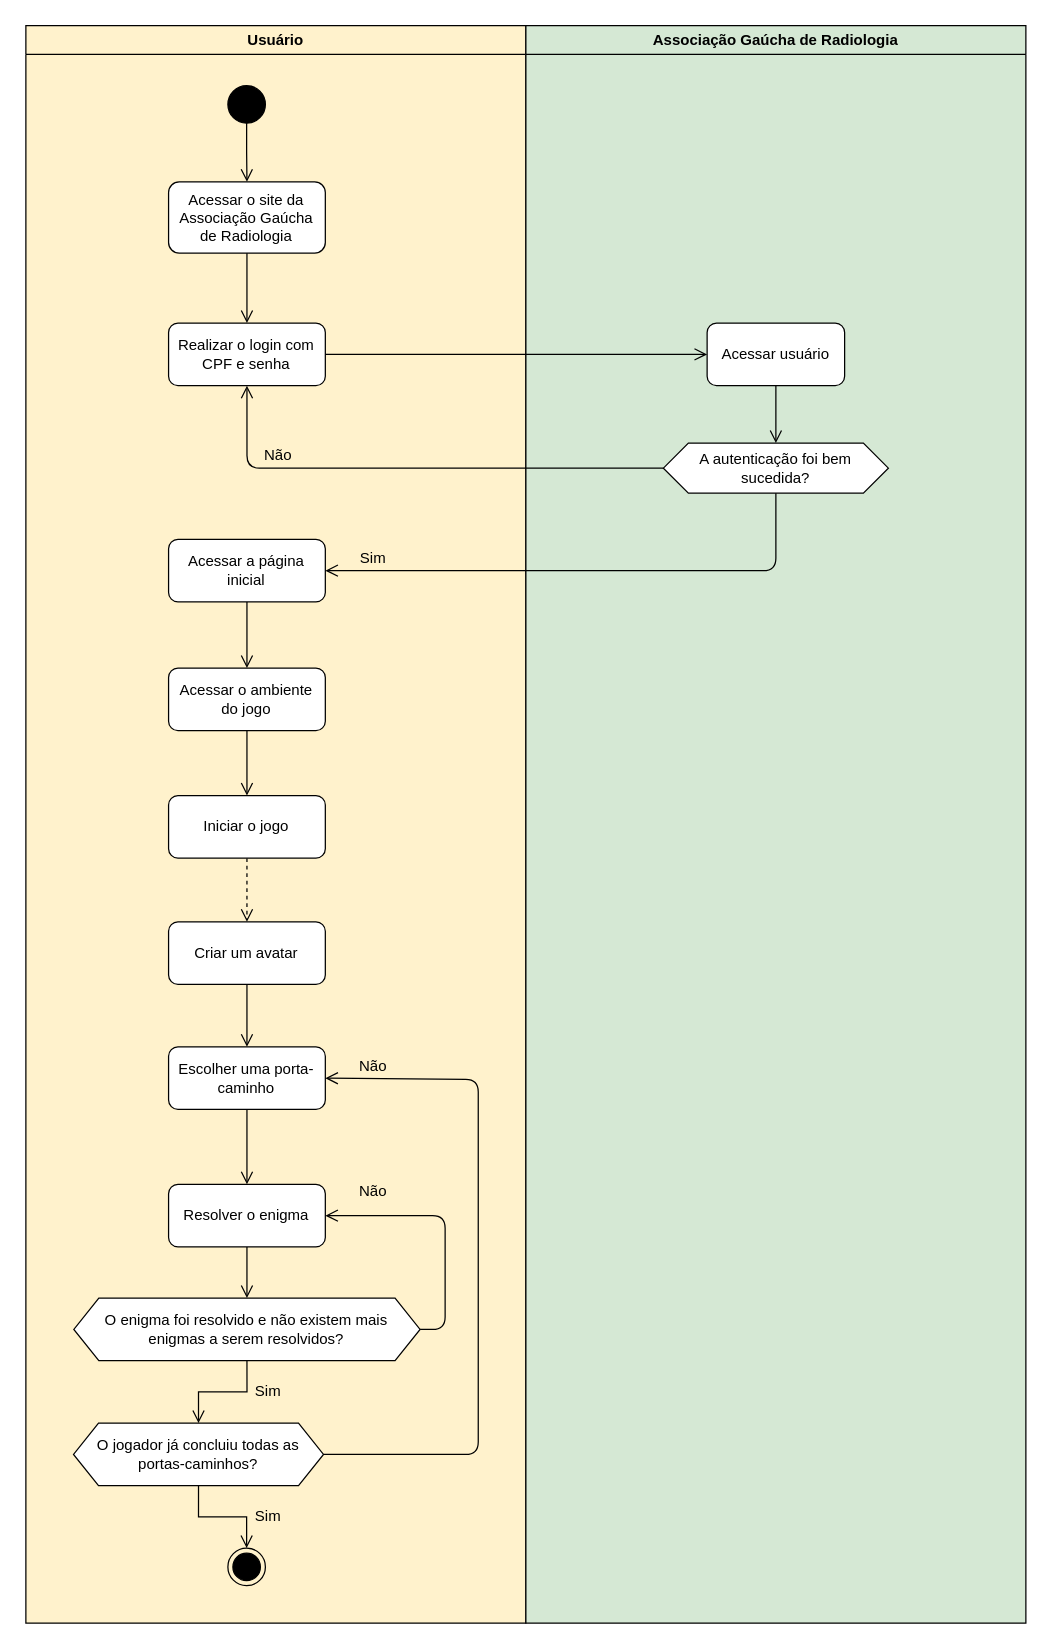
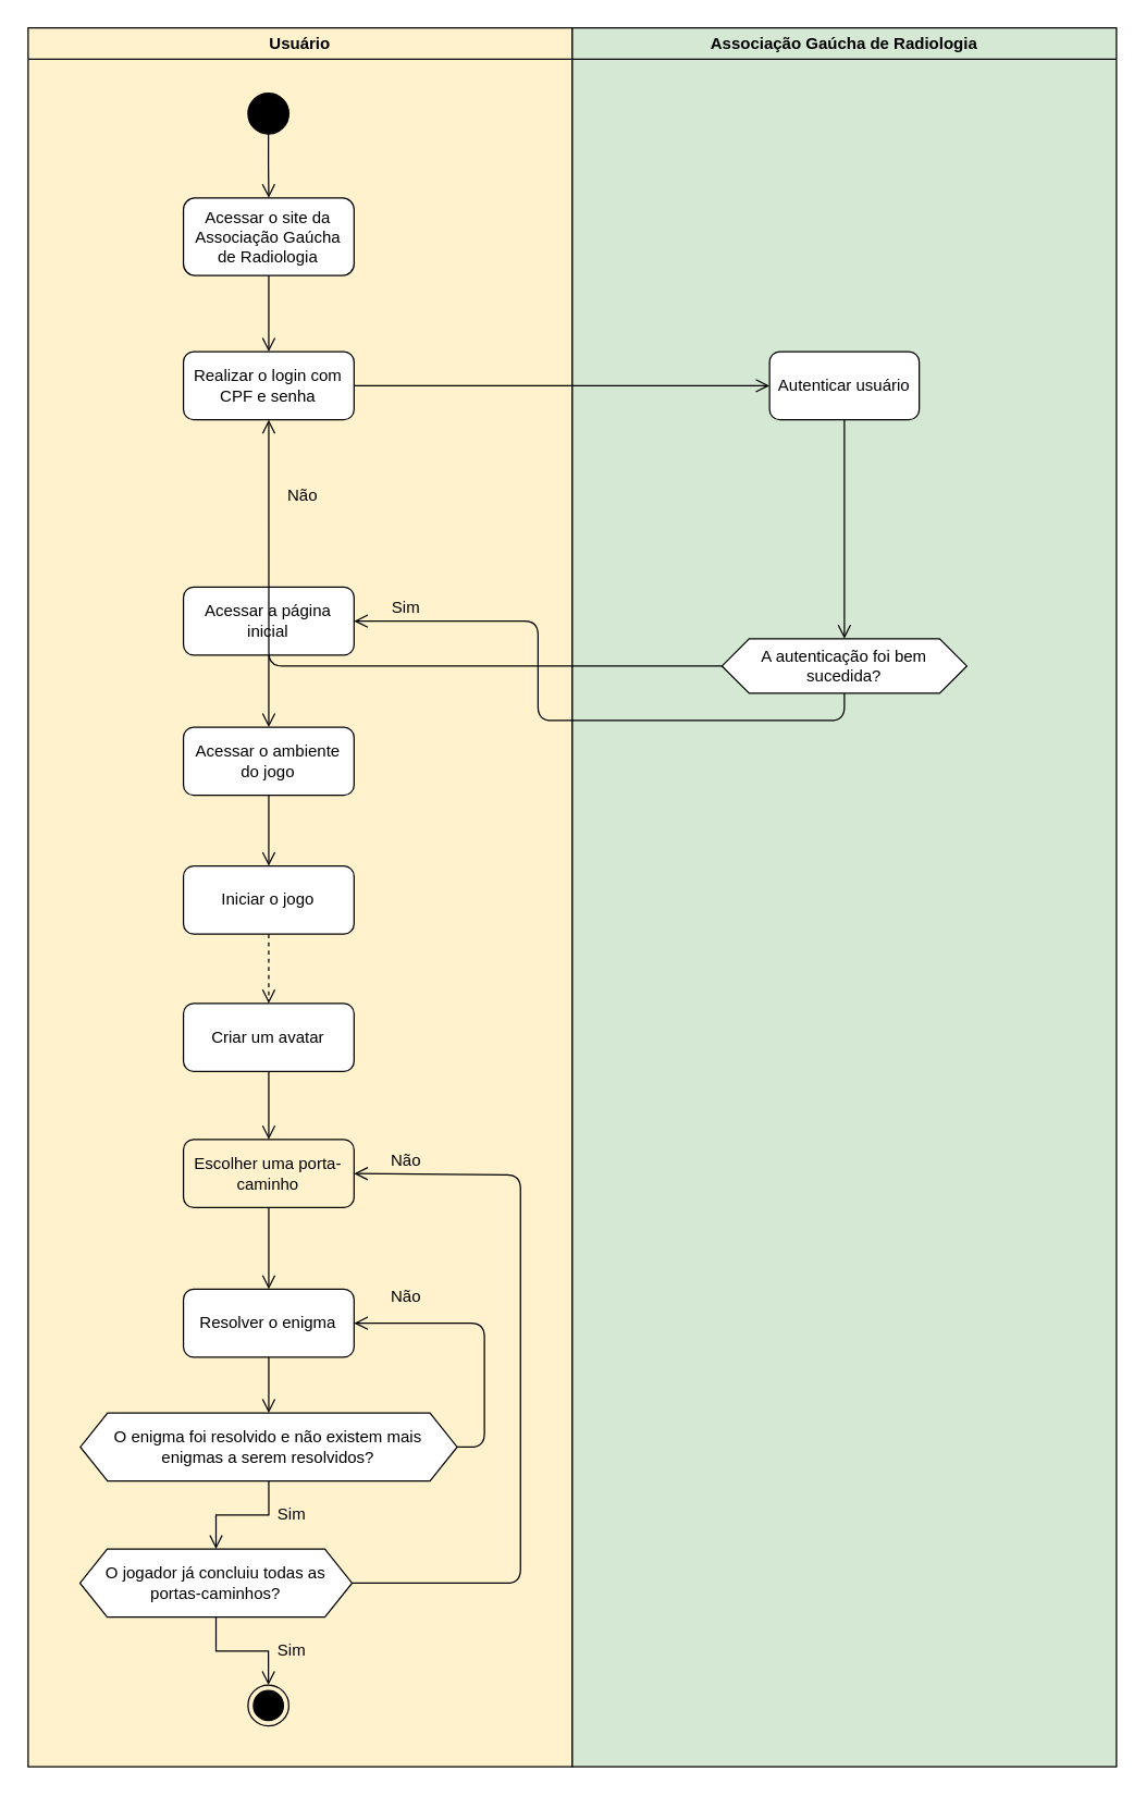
  <mxCell id="0" />
  <mxCell id="1" parent="0" />
  <mxCell id="2" value="Usuário" style="swimlane;whiteSpace=wrap;spacing=5;swimlaneFillColor=#FFF2CC;fillColor=#FFF2CC;" parent="1" vertex="1"><mxGeometry x="20" y="20" width="400" height="1278" as="geometry"><mxRectangle x="164.5" y="128" width="90" height="30" as="alternateBounds" /></mxGeometry></mxCell>
  <mxCell id="3" value="Acessar o site da Associação Gaúcha de Radiologia" style="strokeColor=default;whiteSpace=wrap;rounded=1;" parent="2" vertex="1"><mxGeometry x="114.16" y="125" width="125.4" height="57" as="geometry" /></mxCell>
  <mxCell id="4" value="Realizar o login com CPF e senha" style="strokeColor=default;whiteSpace=wrap;rounded=1;glass=0;" parent="2" vertex="1"><mxGeometry x="114.16" y="238" width="125.4" height="50" as="geometry" /></mxCell>
  <mxCell id="5" value="" style="endArrow=open;strokeColor=default;endFill=0;rounded=0;endSize=8;" parent="2" source="3" target="4" edge="1"><mxGeometry relative="1" as="geometry" /></mxCell>
  <mxCell id="6" style="edgeStyle=orthogonalEdgeStyle;rounded=0;orthogonalLoop=1;jettySize=auto;html=1;exitX=0.5;exitY=1;exitDx=0;exitDy=0;entryX=0.5;entryY=0;entryDx=0;entryDy=0;endArrow=open;endFill=0;endSize=8;" edge="1" parent="2" source="7" target="11"><mxGeometry relative="1" as="geometry" /></mxCell>
  <mxCell id="7" value="Acessar a página inicial" style="strokeColor=default;whiteSpace=wrap;rounded=1;glass=0;spacing=3;" vertex="1" parent="2"><mxGeometry x="114.16" y="411" width="125.4" height="50" as="geometry" /></mxCell>
  <mxCell id="8" value="Sim" style="text;html=1;strokeColor=none;fillColor=none;align=center;verticalAlign=middle;whiteSpace=wrap;rounded=0;" vertex="1" parent="2"><mxGeometry x="263.36" y="416" width="30" height="20" as="geometry" /></mxCell>
  <mxCell id="9" value="Não" style="text;html=1;strokeColor=none;fillColor=none;align=center;verticalAlign=middle;whiteSpace=wrap;rounded=0;" vertex="1" parent="2"><mxGeometry x="187.36" y="334" width="30" height="20" as="geometry" /></mxCell>
  <mxCell id="10" style="edgeStyle=orthogonalEdgeStyle;rounded=0;orthogonalLoop=1;jettySize=auto;html=1;exitX=0.5;exitY=1;exitDx=0;exitDy=0;entryX=0.5;entryY=0;entryDx=0;entryDy=0;endArrow=open;endFill=0;endSize=8;" edge="1" parent="2" source="11" target="13"><mxGeometry relative="1" as="geometry" /></mxCell>
  <mxCell id="11" value="Acessar o ambiente do jogo" style="strokeColor=default;whiteSpace=wrap;rounded=1;glass=0;spacing=3;" vertex="1" parent="2"><mxGeometry x="114.16" y="514" width="125.4" height="50" as="geometry" /></mxCell>
  <mxCell id="12" style="edgeStyle=orthogonalEdgeStyle;rounded=0;orthogonalLoop=1;jettySize=auto;html=1;exitX=0.5;exitY=1;exitDx=0;exitDy=0;entryX=0.5;entryY=0;entryDx=0;entryDy=0;endSize=8;endArrow=open;endFill=0;dashed=1;" edge="1" parent="2" source="13" target="15"><mxGeometry relative="1" as="geometry" /></mxCell>
  <mxCell id="13" value="Iniciar o jogo" style="strokeColor=default;whiteSpace=wrap;rounded=1;glass=0;spacing=3;" vertex="1" parent="2"><mxGeometry x="114.16" y="616" width="125.4" height="50" as="geometry" /></mxCell>
  <mxCell id="14" style="edgeStyle=orthogonalEdgeStyle;rounded=0;orthogonalLoop=1;jettySize=auto;html=1;exitX=0.5;exitY=1;exitDx=0;exitDy=0;entryX=0.5;entryY=0;entryDx=0;entryDy=0;endArrow=open;endFill=0;endSize=8;" edge="1" parent="2" source="15" target="17"><mxGeometry relative="1" as="geometry" /></mxCell>
  <mxCell id="15" value="Criar um avatar" style="strokeColor=default;whiteSpace=wrap;rounded=1;glass=0;spacing=3;" vertex="1" parent="2"><mxGeometry x="114.16" y="717" width="125.4" height="50" as="geometry" /></mxCell>
  <mxCell id="16" style="edgeStyle=orthogonalEdgeStyle;rounded=0;orthogonalLoop=1;jettySize=auto;html=1;exitX=0.5;exitY=1;exitDx=0;exitDy=0;entryX=0.5;entryY=0;entryDx=0;entryDy=0;endArrow=open;endFill=0;endSize=8;" edge="1" parent="2" source="17" target="19"><mxGeometry relative="1" as="geometry" /></mxCell>
- <mxCell id="17" value="Escolher uma porta-caminho" style="strokeColor=default;whiteSpace=wrap;rounded=1;glass=0;spacing=3;" vertex="1" parent="2"><mxGeometry x="114.16" y="817" width="125.4" height="50" as="geometry" /></mxCell>
+ <mxCell id="17" value="Escolher uma porta-caminho" style="strokeColor=default;whiteSpace=wrap;rounded=1;glass=0;spacing=3;fillColor=#fff2cc;" vertex="1" parent="2"><mxGeometry x="114.16" y="817" width="125.4" height="50" as="geometry" /></mxCell>
  <mxCell id="18" style="edgeStyle=orthogonalEdgeStyle;rounded=0;orthogonalLoop=1;jettySize=auto;html=1;exitX=0.5;exitY=1;exitDx=0;exitDy=0;entryX=0.5;entryY=0;entryDx=0;entryDy=0;endSize=8;endArrow=open;endFill=0;" edge="1" parent="2" source="19" target="22"><mxGeometry relative="1" as="geometry" /></mxCell>
  <mxCell id="19" value="Resolver o enigma" style="strokeColor=default;whiteSpace=wrap;rounded=1;glass=0;spacing=3;" vertex="1" parent="2"><mxGeometry x="114.16" y="927" width="125.4" height="50" as="geometry" /></mxCell>
  <mxCell id="20" style="edgeStyle=orthogonalEdgeStyle;rounded=1;orthogonalLoop=1;jettySize=auto;html=1;exitX=1;exitY=0.5;exitDx=0;exitDy=0;entryX=1;entryY=0.5;entryDx=0;entryDy=0;endArrow=open;endFill=0;endSize=8;" edge="1" parent="2" source="22" target="19"><mxGeometry relative="1" as="geometry" /></mxCell>
  <mxCell id="21" style="edgeStyle=orthogonalEdgeStyle;rounded=0;orthogonalLoop=1;jettySize=auto;html=1;exitX=0.5;exitY=1;exitDx=0;exitDy=0;entryX=0.5;entryY=0;entryDx=0;entryDy=0;endArrow=open;endFill=0;endSize=8;" edge="1" parent="2" source="22" target="25"><mxGeometry relative="1" as="geometry" /></mxCell>
  <mxCell id="22" value="O enigma foi resolvido e não existem mais enigmas a serem resolvidos?" style="shape=hexagon;perimeter=hexagonPerimeter2;whiteSpace=wrap;html=1;fixedSize=1;spacing=3;" vertex="1" parent="2"><mxGeometry x="38.36" y="1018" width="277" height="50" as="geometry" /></mxCell>
  <mxCell id="23" style="edgeStyle=orthogonalEdgeStyle;rounded=0;orthogonalLoop=1;jettySize=auto;html=1;exitX=0.5;exitY=1;exitDx=0;exitDy=0;entryX=0.5;entryY=0;entryDx=0;entryDy=0;endArrow=open;endFill=0;endSize=8;" edge="1" parent="2" source="25" target="26"><mxGeometry relative="1" as="geometry" /></mxCell>
  <mxCell id="24" style="edgeStyle=orthogonalEdgeStyle;rounded=1;orthogonalLoop=1;jettySize=auto;html=1;exitX=1;exitY=0.5;exitDx=0;exitDy=0;entryX=1;entryY=0.5;entryDx=0;entryDy=0;endArrow=open;endFill=0;endSize=8;" edge="1" parent="2" source="25" target="17"><mxGeometry relative="1" as="geometry"><Array as="points"><mxPoint x="361.86" y="1143" /><mxPoint x="361.86" y="843" /></Array></mxGeometry></mxCell>
  <mxCell id="25" value="O jogador já concluiu todas as portas-caminhos?" style="shape=hexagon;perimeter=hexagonPerimeter2;whiteSpace=wrap;html=1;fixedSize=1;spacing=3;" vertex="1" parent="2"><mxGeometry x="38.11" y="1118" width="200" height="50" as="geometry" /></mxCell>
  <mxCell id="26" value="" style="ellipse;html=1;shape=endState;fillColor=strokeColor;" vertex="1" parent="2"><mxGeometry x="161.61" y="1218" width="30" height="30" as="geometry" /></mxCell>
  <mxCell id="27" value="Sim" style="text;html=1;strokeColor=none;fillColor=none;align=center;verticalAlign=middle;whiteSpace=wrap;rounded=0;" vertex="1" parent="2"><mxGeometry x="178.86" y="1083" width="30" height="20" as="geometry" /></mxCell>
  <mxCell id="28" value="Sim" style="text;html=1;strokeColor=none;fillColor=none;align=center;verticalAlign=middle;whiteSpace=wrap;rounded=0;" vertex="1" parent="2"><mxGeometry x="178.86" y="1183" width="30" height="20" as="geometry" /></mxCell>
  <mxCell id="29" value="Não" style="text;html=1;strokeColor=none;fillColor=none;align=center;verticalAlign=middle;whiteSpace=wrap;rounded=0;" vertex="1" parent="2"><mxGeometry x="263.36" y="923" width="30" height="20" as="geometry" /></mxCell>
  <mxCell id="30" value="Não" style="text;html=1;strokeColor=none;fillColor=none;align=center;verticalAlign=middle;whiteSpace=wrap;rounded=0;" vertex="1" parent="2"><mxGeometry x="263.36" y="823" width="30" height="20" as="geometry" /></mxCell>
  <mxCell id="31" style="edgeStyle=orthogonalEdgeStyle;rounded=0;orthogonalLoop=1;jettySize=auto;html=1;exitX=0.5;exitY=1;exitDx=0;exitDy=0;entryX=0.5;entryY=0;entryDx=0;entryDy=0;endArrow=open;endFill=0;endSize=8;" edge="1" parent="2" source="32" target="3"><mxGeometry relative="1" as="geometry" /></mxCell>
  <mxCell id="32" value="" style="ellipse;fillColor=strokeColor;html=1;" vertex="1" parent="2"><mxGeometry x="161.61" y="48" width="30" height="30" as="geometry" /></mxCell>
  <mxCell id="33" value="Associação Gaúcha de Radiologia" style="swimlane;whiteSpace=wrap;strokeColor=default;swimlaneFillColor=#D5E8D4;fillColor=#D5E8D4;" parent="1" vertex="1"><mxGeometry x="420" y="20" width="400" height="1278" as="geometry" /></mxCell>
  <mxCell id="34" style="edgeStyle=orthogonalEdgeStyle;rounded=0;orthogonalLoop=1;jettySize=auto;html=1;exitX=0.5;exitY=1;exitDx=0;exitDy=0;entryX=0.5;entryY=0;entryDx=0;entryDy=0;endArrow=open;endFill=0;endSize=8;" edge="1" parent="33" source="35" target="36"><mxGeometry relative="1" as="geometry" /></mxCell>
- <mxCell id="35" value="Acessar usuário" style="strokeColor=default;whiteSpace=wrap;rounded=1;glass=0;" vertex="1" parent="33"><mxGeometry x="145" y="238" width="110" height="50" as="geometry" /></mxCell>
- <mxCell id="36" value="A autenticação foi bem sucedida?" style="shape=hexagon;perimeter=hexagonPerimeter2;whiteSpace=wrap;html=1;fixedSize=1;spacing=3;spacingTop=0;" vertex="1" parent="33"><mxGeometry x="110" y="334" width="180" height="40" as="geometry" /></mxCell>
+ <mxCell id="35" value="Autenticar usuário" style="strokeColor=default;whiteSpace=wrap;rounded=1;glass=0;" vertex="1" parent="33"><mxGeometry x="145" y="238" width="110" height="50" as="geometry" /></mxCell>
+ <mxCell id="36" value="A autenticação foi bem sucedida?" style="shape=hexagon;perimeter=hexagonPerimeter2;whiteSpace=wrap;html=1;fixedSize=1;spacing=3;spacingTop=0;" vertex="1" parent="33"><mxGeometry x="110" y="449" width="180" height="40" as="geometry" /></mxCell>
  <mxCell id="37" style="edgeStyle=orthogonalEdgeStyle;rounded=0;orthogonalLoop=1;jettySize=auto;html=1;exitX=1;exitY=0.5;exitDx=0;exitDy=0;entryX=0;entryY=0.5;entryDx=0;entryDy=0;endArrow=open;endFill=0;endSize=8;" edge="1" parent="1" source="4" target="35"><mxGeometry relative="1" as="geometry" /></mxCell>
  <mxCell id="38" style="edgeStyle=orthogonalEdgeStyle;rounded=1;orthogonalLoop=1;jettySize=auto;html=1;exitX=0;exitY=0.5;exitDx=0;exitDy=0;entryX=0.5;entryY=1;entryDx=0;entryDy=0;endArrow=open;endFill=0;endSize=8;" edge="1" parent="1" source="36" target="4"><mxGeometry relative="1" as="geometry" /></mxCell>
  <mxCell id="39" style="orthogonalLoop=1;jettySize=auto;html=1;exitX=0.5;exitY=1;exitDx=0;exitDy=0;entryX=1;entryY=0.5;entryDx=0;entryDy=0;endSize=8;endArrow=open;endFill=0;edgeStyle=orthogonalEdgeStyle;elbow=vertical;rounded=1;" edge="1" parent="1" source="36" target="7"><mxGeometry relative="1" as="geometry" /></mxCell>
